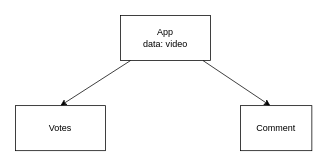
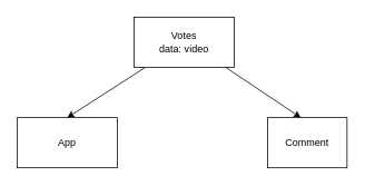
  <mxCell id="0" />
  <mxCell id="1" parent="0" />
- <mxCell id="2" value="App&lt;br&gt;data: video&lt;br&gt;" style="whiteSpace=wrap;html=1;" vertex="1" parent="1"><mxGeometry x="160" y="20" width="120" height="60" as="geometry" /></mxCell>
+ <mxCell id="2" value="Votes&lt;br&gt;data: video&lt;br&gt;" style="whiteSpace=wrap;html=1;" vertex="1" parent="1"><mxGeometry x="160" y="20" width="120" height="60" as="geometry" /></mxCell>
  <mxCell id="3" style="edgeStyle=none;html=1;entryX=0.417;entryY=0;entryDx=0;entryDy=0;entryPerimeter=0;" edge="1" parent="1" target="5"><mxGeometry relative="1" as="geometry"><mxPoint x="270.013" y="80" as="sourcePoint" /></mxGeometry></mxCell>
  <mxCell id="4" style="edgeStyle=none;html=1;entryX=0.5;entryY=0;entryDx=0;entryDy=0;" edge="1" parent="1" target="6"><mxGeometry relative="1" as="geometry"><mxPoint x="173.333" y="80" as="sourcePoint" /></mxGeometry></mxCell>
  <mxCell id="5" value="Comment" style="whiteSpace=wrap;html=1;" vertex="1" parent="1"><mxGeometry x="320" y="140" width="95" height="60" as="geometry" /></mxCell>
- <mxCell id="6" value="Votes" style="whiteSpace=wrap;html=1;" vertex="1" parent="1"><mxGeometry x="20" y="140" width="120" height="60" as="geometry" /></mxCell>
+ <mxCell id="6" value="App" style="whiteSpace=wrap;html=1;" vertex="1" parent="1"><mxGeometry x="20" y="140" width="120" height="60" as="geometry" /></mxCell>
